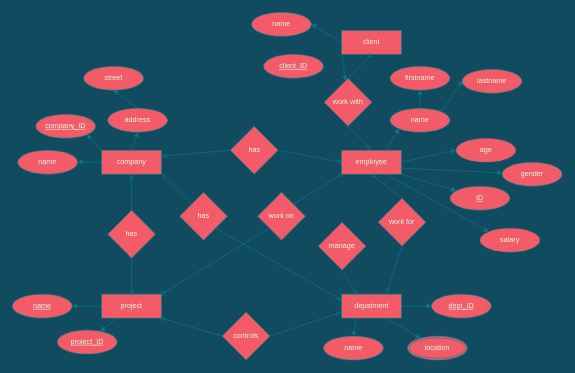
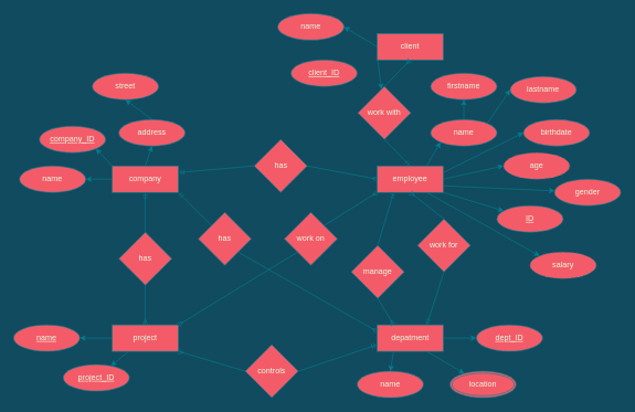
  <mxCell id="0" />
  <mxCell id="1" parent="0" />
  <mxCell id="2" style="rounded=1;sketch=0;orthogonalLoop=1;jettySize=auto;html=1;exitX=0;exitY=0;exitDx=0;exitDy=0;entryX=1;entryY=1;entryDx=0;entryDy=0;fontColor=#E4FDE1;strokeColor=#028090;fillColor=#F45B69;" edge="1" parent="1" source="5" target="6"><mxGeometry relative="1" as="geometry" /></mxCell>
  <mxCell id="3" style="edgeStyle=none;rounded=1;sketch=0;orthogonalLoop=1;jettySize=auto;html=1;exitX=0.5;exitY=0;exitDx=0;exitDy=0;entryX=0.5;entryY=1;entryDx=0;entryDy=0;fontColor=#E4FDE1;strokeColor=#028090;fillColor=#F45B69;" edge="1" parent="1" source="5" target="8"><mxGeometry relative="1" as="geometry" /></mxCell>
  <mxCell id="4" style="edgeStyle=none;rounded=1;sketch=0;orthogonalLoop=1;jettySize=auto;html=1;exitX=0;exitY=0.5;exitDx=0;exitDy=0;entryX=1;entryY=0.5;entryDx=0;entryDy=0;fontColor=#E4FDE1;strokeColor=#028090;fillColor=#F45B69;" edge="1" parent="1" source="5" target="9"><mxGeometry relative="1" as="geometry" /></mxCell>
  <mxCell id="5" value="company" style="whiteSpace=wrap;html=1;align=center;rounded=0;sketch=0;fontColor=#E4FDE1;strokeColor=#028090;fillColor=#F45B69;" vertex="1" parent="1"><mxGeometry x="169" y="250" width="100" height="40" as="geometry" /></mxCell>
  <mxCell id="6" value="company_ID" style="ellipse;whiteSpace=wrap;html=1;align=center;fontStyle=4;rounded=0;sketch=0;fontColor=#E4FDE1;strokeColor=#028090;fillColor=#F45B69;" vertex="1" parent="1"><mxGeometry x="59" y="190" width="100" height="40" as="geometry" /></mxCell>
  <mxCell id="7" style="edgeStyle=none;rounded=1;sketch=0;orthogonalLoop=1;jettySize=auto;html=1;exitX=0.5;exitY=0;exitDx=0;exitDy=0;entryX=0.5;entryY=1;entryDx=0;entryDy=0;fontColor=#E4FDE1;strokeColor=#028090;fillColor=#F45B69;" edge="1" parent="1" source="8" target="37"><mxGeometry relative="1" as="geometry" /></mxCell>
  <mxCell id="8" value="address" style="ellipse;whiteSpace=wrap;html=1;align=center;rounded=0;sketch=0;fontColor=#E4FDE1;strokeColor=#028090;fillColor=#F45B69;" vertex="1" parent="1"><mxGeometry x="179" y="180" width="100" height="40" as="geometry" /></mxCell>
  <mxCell id="9" value="name" style="ellipse;whiteSpace=wrap;html=1;align=center;rounded=0;sketch=0;fontColor=#E4FDE1;strokeColor=#028090;fillColor=#F45B69;" vertex="1" parent="1"><mxGeometry x="29" y="250" width="100" height="40" as="geometry" /></mxCell>
  <mxCell id="10" value="has" style="rhombus;whiteSpace=wrap;html=1;rounded=0;fontColor=#E4FDE1;strokeColor=#028090;fillColor=#F45B69;sketch=0;" vertex="1" parent="1"><mxGeometry x="383.5" y="210" width="80" height="80" as="geometry" /></mxCell>
  <mxCell id="11" style="edgeStyle=none;rounded=1;sketch=0;orthogonalLoop=1;jettySize=auto;html=1;exitX=0.75;exitY=0;exitDx=0;exitDy=0;entryX=0;entryY=1;entryDx=0;entryDy=0;fontColor=#E4FDE1;strokeColor=#028090;fillColor=#F45B69;" edge="1" parent="1" source="17" target="45"><mxGeometry relative="1" as="geometry" /></mxCell>
+ <mxCell id="12" style="edgeStyle=none;rounded=1;sketch=0;orthogonalLoop=1;jettySize=auto;html=1;exitX=1;exitY=0.25;exitDx=0;exitDy=0;entryX=0;entryY=0.5;entryDx=0;entryDy=0;fontColor=#E4FDE1;strokeColor=#028090;fillColor=#F45B69;" edge="1" parent="1" source="17" target="48"><mxGeometry relative="1" as="geometry" /></mxCell>
  <mxCell id="13" style="edgeStyle=none;rounded=1;sketch=0;orthogonalLoop=1;jettySize=auto;html=1;exitX=1;exitY=0.5;exitDx=0;exitDy=0;entryX=0;entryY=0.5;entryDx=0;entryDy=0;fontColor=#E4FDE1;strokeColor=#028090;fillColor=#F45B69;" edge="1" parent="1" source="17" target="49"><mxGeometry relative="1" as="geometry" /></mxCell>
  <mxCell id="14" style="edgeStyle=none;rounded=1;sketch=0;orthogonalLoop=1;jettySize=auto;html=1;exitX=1;exitY=0.75;exitDx=0;exitDy=0;fontColor=#E4FDE1;strokeColor=#028090;fillColor=#F45B69;" edge="1" parent="1" source="17" target="50"><mxGeometry relative="1" as="geometry" /></mxCell>
  <mxCell id="15" style="edgeStyle=none;rounded=1;sketch=0;orthogonalLoop=1;jettySize=auto;html=1;exitX=1;exitY=1;exitDx=0;exitDy=0;fontColor=#E4FDE1;strokeColor=#028090;fillColor=#F45B69;" edge="1" parent="1" source="17" target="51"><mxGeometry relative="1" as="geometry" /></mxCell>
  <mxCell id="16" style="edgeStyle=none;rounded=1;sketch=0;orthogonalLoop=1;jettySize=auto;html=1;exitX=0.75;exitY=1;exitDx=0;exitDy=0;entryX=0;entryY=0;entryDx=0;entryDy=0;fontColor=#E4FDE1;strokeColor=#028090;fillColor=#F45B69;" edge="1" parent="1" source="17" target="52"><mxGeometry relative="1" as="geometry" /></mxCell>
  <mxCell id="17" value="employee" style="whiteSpace=wrap;html=1;align=center;rounded=0;sketch=0;fontColor=#E4FDE1;strokeColor=#028090;fillColor=#F45B69;" vertex="1" parent="1"><mxGeometry x="569" y="250" width="100" height="40" as="geometry" /></mxCell>
  <mxCell id="18" style="edgeStyle=none;rounded=1;sketch=0;orthogonalLoop=1;jettySize=auto;html=1;exitX=0.25;exitY=1;exitDx=0;exitDy=0;entryX=0.5;entryY=0;entryDx=0;entryDy=0;fontColor=#E4FDE1;strokeColor=#028090;fillColor=#F45B69;" edge="1" parent="1" source="21" target="35"><mxGeometry relative="1" as="geometry" /></mxCell>
  <mxCell id="19" style="edgeStyle=none;rounded=1;sketch=0;orthogonalLoop=1;jettySize=auto;html=1;exitX=1;exitY=0.5;exitDx=0;exitDy=0;entryX=0;entryY=0.5;entryDx=0;entryDy=0;fontColor=#E4FDE1;strokeColor=#028090;fillColor=#F45B69;" edge="1" parent="1" source="21" target="36"><mxGeometry relative="1" as="geometry" /></mxCell>
  <mxCell id="20" style="edgeStyle=none;rounded=1;sketch=0;orthogonalLoop=1;jettySize=auto;html=1;exitX=0.75;exitY=1;exitDx=0;exitDy=0;fontColor=#E4FDE1;strokeColor=#028090;fillColor=#F45B69;" edge="1" parent="1" source="21" target="38"><mxGeometry relative="1" as="geometry" /></mxCell>
  <mxCell id="21" value="depatment" style="whiteSpace=wrap;html=1;align=center;rounded=0;sketch=0;fontColor=#E4FDE1;strokeColor=#028090;fillColor=#F45B69;" vertex="1" parent="1"><mxGeometry x="569" y="490" width="100" height="40" as="geometry" /></mxCell>
  <mxCell id="22" style="edgeStyle=none;rounded=1;sketch=0;orthogonalLoop=1;jettySize=auto;html=1;exitX=0;exitY=0.5;exitDx=0;exitDy=0;fontColor=#E4FDE1;strokeColor=#028090;fillColor=#F45B69;" edge="1" parent="1" source="24" target="42"><mxGeometry relative="1" as="geometry" /></mxCell>
  <mxCell id="23" style="edgeStyle=none;rounded=1;sketch=0;orthogonalLoop=1;jettySize=auto;html=1;exitX=0.25;exitY=1;exitDx=0;exitDy=0;fontColor=#E4FDE1;strokeColor=#028090;fillColor=#F45B69;" edge="1" parent="1" source="24" target="41"><mxGeometry relative="1" as="geometry" /></mxCell>
  <mxCell id="24" value="project" style="whiteSpace=wrap;html=1;align=center;rounded=0;sketch=0;fontColor=#E4FDE1;strokeColor=#028090;fillColor=#F45B69;" vertex="1" parent="1"><mxGeometry x="169" y="490" width="100" height="40" as="geometry" /></mxCell>
  <mxCell id="25" value="has" style="rhombus;whiteSpace=wrap;html=1;rounded=0;fontColor=#E4FDE1;strokeColor=#028090;fillColor=#F45B69;sketch=0;" vertex="1" parent="1"><mxGeometry x="179" y="350" width="80" height="80" as="geometry" /></mxCell>
  <mxCell id="26" value="controls" style="rhombus;whiteSpace=wrap;html=1;rounded=0;fontColor=#E4FDE1;strokeColor=#028090;fillColor=#F45B69;sketch=0;" vertex="1" parent="1"><mxGeometry x="370" y="520" width="80" height="80" as="geometry" /></mxCell>
  <mxCell id="27" value="work for" style="rhombus;whiteSpace=wrap;html=1;rounded=0;fontColor=#E4FDE1;strokeColor=#028090;fillColor=#F45B69;sketch=0;" vertex="1" parent="1"><mxGeometry x="630" y="330" width="80" height="80" as="geometry" /></mxCell>
  <mxCell id="28" value="manage" style="rhombus;whiteSpace=wrap;html=1;rounded=0;fontColor=#E4FDE1;strokeColor=#028090;fillColor=#F45B69;sketch=0;" vertex="1" parent="1"><mxGeometry x="530" y="370" width="80" height="80" as="geometry" /></mxCell>
  <mxCell id="29" style="edgeStyle=none;rounded=1;sketch=0;orthogonalLoop=1;jettySize=auto;html=1;exitX=0;exitY=0.5;exitDx=0;exitDy=0;entryX=1;entryY=0.5;entryDx=0;entryDy=0;fontColor=#E4FDE1;strokeColor=#028090;fillColor=#F45B69;" edge="1" parent="1" source="31" target="39"><mxGeometry relative="1" as="geometry" /></mxCell>
  <mxCell id="30" style="edgeStyle=none;rounded=1;sketch=0;orthogonalLoop=1;jettySize=auto;html=1;exitX=0;exitY=0.75;exitDx=0;exitDy=0;fontColor=#E4FDE1;strokeColor=#028090;fillColor=#F45B69;" edge="1" parent="1" source="31" target="32"><mxGeometry relative="1" as="geometry" /></mxCell>
  <mxCell id="31" value="client" style="whiteSpace=wrap;html=1;align=center;rounded=0;sketch=0;fontColor=#E4FDE1;strokeColor=#028090;fillColor=#F45B69;" vertex="1" parent="1"><mxGeometry x="569" y="50" width="100" height="40" as="geometry" /></mxCell>
  <mxCell id="32" value="work with" style="rhombus;whiteSpace=wrap;html=1;rounded=0;fontColor=#E4FDE1;strokeColor=#028090;fillColor=#F45B69;sketch=0;" vertex="1" parent="1"><mxGeometry x="540" y="130" width="80" height="80" as="geometry" /></mxCell>
  <mxCell id="33" value="work on" style="rhombus;whiteSpace=wrap;html=1;rounded=0;fontColor=#E4FDE1;strokeColor=#028090;fillColor=#F45B69;sketch=0;" vertex="1" parent="1"><mxGeometry x="429" y="320" width="80" height="80" as="geometry" /></mxCell>
  <mxCell id="34" value="has" style="rhombus;whiteSpace=wrap;html=1;rounded=0;fontColor=#E4FDE1;strokeColor=#028090;fillColor=#F45B69;sketch=0;" vertex="1" parent="1"><mxGeometry x="299" y="320" width="80" height="80" as="geometry" /></mxCell>
  <mxCell id="35" value="name" style="ellipse;whiteSpace=wrap;html=1;align=center;rounded=0;sketch=0;fontColor=#E4FDE1;strokeColor=#028090;fillColor=#F45B69;" vertex="1" parent="1"><mxGeometry x="539" y="560" width="100" height="40" as="geometry" /></mxCell>
  <mxCell id="36" value="dept_ID" style="ellipse;whiteSpace=wrap;html=1;align=center;fontStyle=4;rounded=0;sketch=0;fontColor=#E4FDE1;strokeColor=#028090;fillColor=#F45B69;" vertex="1" parent="1"><mxGeometry x="719" y="490" width="100" height="40" as="geometry" /></mxCell>
  <mxCell id="37" value="street" style="ellipse;whiteSpace=wrap;html=1;align=center;rounded=0;sketch=0;fontColor=#E4FDE1;strokeColor=#028090;fillColor=#F45B69;" vertex="1" parent="1"><mxGeometry x="139" y="110" width="100" height="40" as="geometry" /></mxCell>
  <mxCell id="38" value="location" style="ellipse;shape=doubleEllipse;margin=3;whiteSpace=wrap;html=1;align=center;rounded=0;sketch=0;fontColor=#E4FDE1;strokeColor=#028090;fillColor=#F45B69;" vertex="1" parent="1"><mxGeometry x="679" y="560" width="100" height="40" as="geometry" /></mxCell>
  <mxCell id="39" value="name" style="ellipse;whiteSpace=wrap;html=1;align=center;rounded=0;sketch=0;fontColor=#E4FDE1;strokeColor=#028090;fillColor=#F45B69;" vertex="1" parent="1"><mxGeometry x="419" y="20" width="100" height="40" as="geometry" /></mxCell>
  <mxCell id="40" value="client_ID" style="ellipse;whiteSpace=wrap;html=1;align=center;fontStyle=4;rounded=0;sketch=0;fontColor=#E4FDE1;strokeColor=#028090;fillColor=#F45B69;" vertex="1" parent="1"><mxGeometry x="439" y="90" width="100" height="40" as="geometry" /></mxCell>
  <mxCell id="41" value="project_ID" style="ellipse;whiteSpace=wrap;html=1;align=center;fontStyle=4;rounded=0;sketch=0;fontColor=#E4FDE1;strokeColor=#028090;fillColor=#F45B69;" vertex="1" parent="1"><mxGeometry x="95" y="550" width="100" height="40" as="geometry" /></mxCell>
  <mxCell id="42" value="name" style="ellipse;whiteSpace=wrap;html=1;align=center;fontStyle=4;rounded=0;sketch=0;fontColor=#E4FDE1;strokeColor=#028090;fillColor=#F45B69;" vertex="1" parent="1"><mxGeometry x="20" y="490" width="100" height="40" as="geometry" /></mxCell>
  <mxCell id="43" style="edgeStyle=none;rounded=1;sketch=0;orthogonalLoop=1;jettySize=auto;html=1;exitX=0.5;exitY=0;exitDx=0;exitDy=0;entryX=0.5;entryY=1;entryDx=0;entryDy=0;fontColor=#E4FDE1;strokeColor=#028090;fillColor=#F45B69;" edge="1" parent="1" source="45" target="47"><mxGeometry relative="1" as="geometry" /></mxCell>
  <mxCell id="44" style="edgeStyle=none;rounded=1;sketch=0;orthogonalLoop=1;jettySize=auto;html=1;exitX=1;exitY=0;exitDx=0;exitDy=0;entryX=0;entryY=0.5;entryDx=0;entryDy=0;fontColor=#E4FDE1;strokeColor=#028090;fillColor=#F45B69;" edge="1" parent="1" source="45" target="46"><mxGeometry relative="1" as="geometry" /></mxCell>
  <mxCell id="45" value="name" style="ellipse;whiteSpace=wrap;html=1;align=center;rounded=0;sketch=0;fontColor=#E4FDE1;strokeColor=#028090;fillColor=#F45B69;" vertex="1" parent="1"><mxGeometry x="650" y="180" width="100" height="40" as="geometry" /></mxCell>
  <mxCell id="46" value="lastname" style="ellipse;whiteSpace=wrap;html=1;align=center;rounded=0;sketch=0;fontColor=#E4FDE1;strokeColor=#028090;fillColor=#F45B69;" vertex="1" parent="1"><mxGeometry x="770" y="115" width="100" height="40" as="geometry" /></mxCell>
  <mxCell id="47" value="firstname" style="ellipse;whiteSpace=wrap;html=1;align=center;rounded=0;sketch=0;fontColor=#E4FDE1;strokeColor=#028090;fillColor=#F45B69;" vertex="1" parent="1"><mxGeometry x="650" y="110" width="100" height="40" as="geometry" /></mxCell>
+ <mxCell id="48" value="birthdate" style="ellipse;whiteSpace=wrap;html=1;align=center;rounded=0;sketch=0;fontColor=#E4FDE1;strokeColor=#028090;fillColor=#F45B69;" vertex="1" parent="1"><mxGeometry x="790" y="180" width="100" height="40" as="geometry" /></mxCell>
  <mxCell id="49" value="age" style="ellipse;whiteSpace=wrap;html=1;align=center;dashed=1;rounded=0;sketch=0;fontColor=#E4FDE1;strokeColor=#028090;fillColor=#F45B69;" vertex="1" parent="1"><mxGeometry x="760" y="230" width="100" height="40" as="geometry" /></mxCell>
  <mxCell id="50" value="gender" style="ellipse;whiteSpace=wrap;html=1;align=center;rounded=0;sketch=0;fontColor=#E4FDE1;strokeColor=#028090;fillColor=#F45B69;" vertex="1" parent="1"><mxGeometry x="837" y="270" width="100" height="40" as="geometry" /></mxCell>
  <mxCell id="51" value="ID" style="ellipse;whiteSpace=wrap;html=1;align=center;fontStyle=4;rounded=0;sketch=0;fontColor=#E4FDE1;strokeColor=#028090;fillColor=#F45B69;" vertex="1" parent="1"><mxGeometry x="750" y="310" width="100" height="40" as="geometry" /></mxCell>
  <mxCell id="52" value="salary" style="ellipse;whiteSpace=wrap;html=1;align=center;rounded=0;sketch=0;fontColor=#E4FDE1;strokeColor=#028090;fillColor=#F45B69;dashed=1;" vertex="1" parent="1"><mxGeometry x="800" y="380" width="100" height="40" as="geometry" /></mxCell>
  <mxCell id="53" value="" style="fontSize=12;html=1;endArrow=ERmany;rounded=1;sketch=0;fontColor=#E4FDE1;strokeColor=#028090;fillColor=#F45B69;exitX=0.5;exitY=1;exitDx=0;exitDy=0;" edge="1" parent="1" source="25" target="24"><mxGeometry width="100" height="100" relative="1" as="geometry"><mxPoint x="390" y="430" as="sourcePoint" /><mxPoint x="490" y="330" as="targetPoint" /></mxGeometry></mxCell>
  <mxCell id="54" value="" style="fontSize=12;html=1;endArrow=ERmandOne;rounded=1;sketch=0;fontColor=#E4FDE1;strokeColor=#028090;fillColor=#F45B69;entryX=0.5;entryY=1;entryDx=0;entryDy=0;" edge="1" parent="1" source="25" target="5"><mxGeometry width="100" height="100" relative="1" as="geometry"><mxPoint x="390" y="430" as="sourcePoint" /><mxPoint x="490" y="330" as="targetPoint" /></mxGeometry></mxCell>
  <mxCell id="55" value="" style="fontSize=12;html=1;endArrow=ERmandOne;rounded=1;sketch=0;fontColor=#E4FDE1;strokeColor=#028090;fillColor=#F45B69;entryX=0;entryY=0.75;entryDx=0;entryDy=0;exitX=1;exitY=0.5;exitDx=0;exitDy=0;" edge="1" parent="1" source="26" target="21"><mxGeometry width="100" height="100" relative="1" as="geometry"><mxPoint x="400" y="540" as="sourcePoint" /><mxPoint x="500" y="440" as="targetPoint" /></mxGeometry></mxCell>
  <mxCell id="56" value="" style="fontSize=12;html=1;endArrow=ERmany;rounded=1;sketch=0;fontColor=#E4FDE1;strokeColor=#028090;fillColor=#F45B69;entryX=1;entryY=1;entryDx=0;entryDy=0;exitX=0;exitY=0.5;exitDx=0;exitDy=0;" edge="1" parent="1" source="26" target="24"><mxGeometry width="100" height="100" relative="1" as="geometry"><mxPoint x="300" y="540" as="sourcePoint" /><mxPoint x="400" y="440" as="targetPoint" /></mxGeometry></mxCell>
  <mxCell id="57" value="" style="fontSize=12;html=1;endArrow=ERmany;rounded=1;sketch=0;fontColor=#E4FDE1;strokeColor=#028090;fillColor=#F45B69;entryX=0;entryY=1;entryDx=0;entryDy=0;exitX=1;exitY=0;exitDx=0;exitDy=0;" edge="1" parent="1" source="33" target="17"><mxGeometry width="100" height="100" relative="1" as="geometry"><mxPoint x="360" y="510" as="sourcePoint" /><mxPoint x="460" y="410" as="targetPoint" /></mxGeometry></mxCell>
  <mxCell id="58" value="" style="fontSize=12;html=1;endArrow=ERmany;rounded=1;sketch=0;fontColor=#E4FDE1;strokeColor=#028090;fillColor=#F45B69;entryX=1;entryY=0;entryDx=0;entryDy=0;exitX=0;exitY=1;exitDx=0;exitDy=0;" edge="1" parent="1" source="33" target="24"><mxGeometry width="100" height="100" relative="1" as="geometry"><mxPoint x="320" y="510" as="sourcePoint" /><mxPoint x="420" y="410" as="targetPoint" /></mxGeometry></mxCell>
  <mxCell id="59" value="" style="fontSize=12;html=1;endArrow=ERmandOne;rounded=1;sketch=0;fontColor=#E4FDE1;strokeColor=#028090;fillColor=#F45B69;entryX=1;entryY=0.25;entryDx=0;entryDy=0;exitX=0;exitY=0.5;exitDx=0;exitDy=0;" edge="1" parent="1" source="10" target="5"><mxGeometry width="100" height="100" relative="1" as="geometry"><mxPoint x="310" y="330" as="sourcePoint" /><mxPoint x="410" y="230" as="targetPoint" /></mxGeometry></mxCell>
  <mxCell id="60" value="" style="fontSize=12;html=1;endArrow=ERmany;rounded=1;sketch=0;fontColor=#E4FDE1;strokeColor=#028090;fillColor=#F45B69;entryX=0;entryY=0.5;entryDx=0;entryDy=0;exitX=1;exitY=0.5;exitDx=0;exitDy=0;" edge="1" parent="1" source="10" target="17"><mxGeometry width="100" height="100" relative="1" as="geometry"><mxPoint x="460" y="300" as="sourcePoint" /><mxPoint x="560" y="200" as="targetPoint" /></mxGeometry></mxCell>
  <mxCell id="61" value="" style="fontSize=12;html=1;endArrow=ERmandOne;rounded=1;sketch=0;fontColor=#E4FDE1;strokeColor=#028090;fillColor=#F45B69;entryX=1;entryY=1;entryDx=0;entryDy=0;" edge="1" parent="1" source="34" target="5"><mxGeometry width="100" height="100" relative="1" as="geometry"><mxPoint x="360" y="520" as="sourcePoint" /><mxPoint x="460" y="420" as="targetPoint" /></mxGeometry></mxCell>
  <mxCell id="62" value="" style="fontSize=12;html=1;endArrow=ERmany;rounded=1;sketch=0;fontColor=#E4FDE1;strokeColor=#028090;fillColor=#F45B69;entryX=0;entryY=0.25;entryDx=0;entryDy=0;exitX=1;exitY=1;exitDx=0;exitDy=0;" edge="1" parent="1" source="34" target="21"><mxGeometry width="100" height="100" relative="1" as="geometry"><mxPoint x="380" y="530" as="sourcePoint" /><mxPoint x="480" y="430" as="targetPoint" /></mxGeometry></mxCell>
  <mxCell id="63" value="" style="fontSize=12;html=1;endArrow=ERmandOne;rounded=1;sketch=0;fontColor=#E4FDE1;strokeColor=#028090;fillColor=#F45B69;entryX=0.5;entryY=0;entryDx=0;entryDy=0;exitX=0.5;exitY=1;exitDx=0;exitDy=0;" edge="1" parent="1" source="32" target="17"><mxGeometry width="100" height="100" relative="1" as="geometry"><mxPoint x="440" y="260" as="sourcePoint" /><mxPoint x="540" y="160" as="targetPoint" /></mxGeometry></mxCell>
  <mxCell id="64" value="" style="fontSize=12;html=1;endArrow=ERmany;rounded=1;sketch=0;fontColor=#E4FDE1;strokeColor=#028090;fillColor=#F45B69;entryX=0.5;entryY=1;entryDx=0;entryDy=0;" edge="1" parent="1" target="31"><mxGeometry width="100" height="100" relative="1" as="geometry"><mxPoint x="580" y="130" as="sourcePoint" /><mxPoint x="550" y="160" as="targetPoint" /></mxGeometry></mxCell>
  <mxCell id="65" value="" style="fontSize=12;html=1;endArrow=ERmandOne;rounded=1;sketch=0;fontColor=#E4FDE1;strokeColor=#028090;fillColor=#F45B69;entryX=0.75;entryY=0;entryDx=0;entryDy=0;exitX=0.5;exitY=1;exitDx=0;exitDy=0;" edge="1" parent="1" source="27" target="21"><mxGeometry width="100" height="100" relative="1" as="geometry"><mxPoint x="630" y="510" as="sourcePoint" /><mxPoint x="730" y="410" as="targetPoint" /></mxGeometry></mxCell>
  <mxCell id="66" value="" style="fontSize=12;html=1;endArrow=ERmany;rounded=1;sketch=0;fontColor=#E4FDE1;strokeColor=#028090;fillColor=#F45B69;entryX=0.25;entryY=0;entryDx=0;entryDy=0;exitX=0.5;exitY=1;exitDx=0;exitDy=0;" edge="1" parent="1" source="28" target="21"><mxGeometry width="100" height="100" relative="1" as="geometry"><mxPoint x="700" y="510" as="sourcePoint" /><mxPoint x="800" y="410" as="targetPoint" /></mxGeometry></mxCell>
  <mxCell id="67" value="" style="fontSize=12;html=1;endArrow=ERmany;rounded=1;sketch=0;fontColor=#E4FDE1;strokeColor=#028090;fillColor=#F45B69;exitX=0.5;exitY=0;exitDx=0;exitDy=0;entryX=0.5;entryY=1;entryDx=0;entryDy=0;" edge="1" parent="1" source="27" target="17"><mxGeometry width="100" height="100" relative="1" as="geometry"><mxPoint x="570" y="420" as="sourcePoint" /><mxPoint x="670" y="320" as="targetPoint" /></mxGeometry></mxCell>
  <mxCell id="68" style="edgeStyle=none;rounded=1;sketch=0;orthogonalLoop=1;jettySize=auto;html=1;entryX=0.5;entryY=0;entryDx=0;entryDy=0;fontColor=#E4FDE1;strokeColor=#028090;fillColor=#F45B69;" edge="1" parent="1" source="27" target="27"><mxGeometry relative="1" as="geometry" /></mxCell>
+ <mxCell id="69" value="" style="fontSize=12;html=1;endArrow=ERmandOne;rounded=1;sketch=0;fontColor=#E4FDE1;strokeColor=#028090;fillColor=#F45B69;entryX=0.25;entryY=1;entryDx=0;entryDy=0;exitX=0.5;exitY=0;exitDx=0;exitDy=0;" edge="1" parent="1" source="28" target="17"><mxGeometry width="100" height="100" relative="1" as="geometry"><mxPoint x="550" y="420" as="sourcePoint" /><mxPoint x="650" y="320" as="targetPoint" /></mxGeometry></mxCell>
